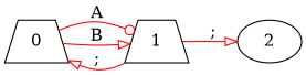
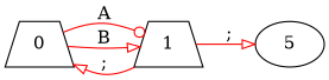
  digraph {
    rankdir=LR
    node [shape=trapezium]
    edge [arrowhead=onormal color=red]
    0
    1
-   2 [shape=ellipse]
+   2 [shape=ellipse label=5]
    0 -> 1 [arrowhead=odot label=A]
    0 -> 1 [label=B]
    1 -> 0 [label=";"]
    1 -> 2 [label=";"]
  }
